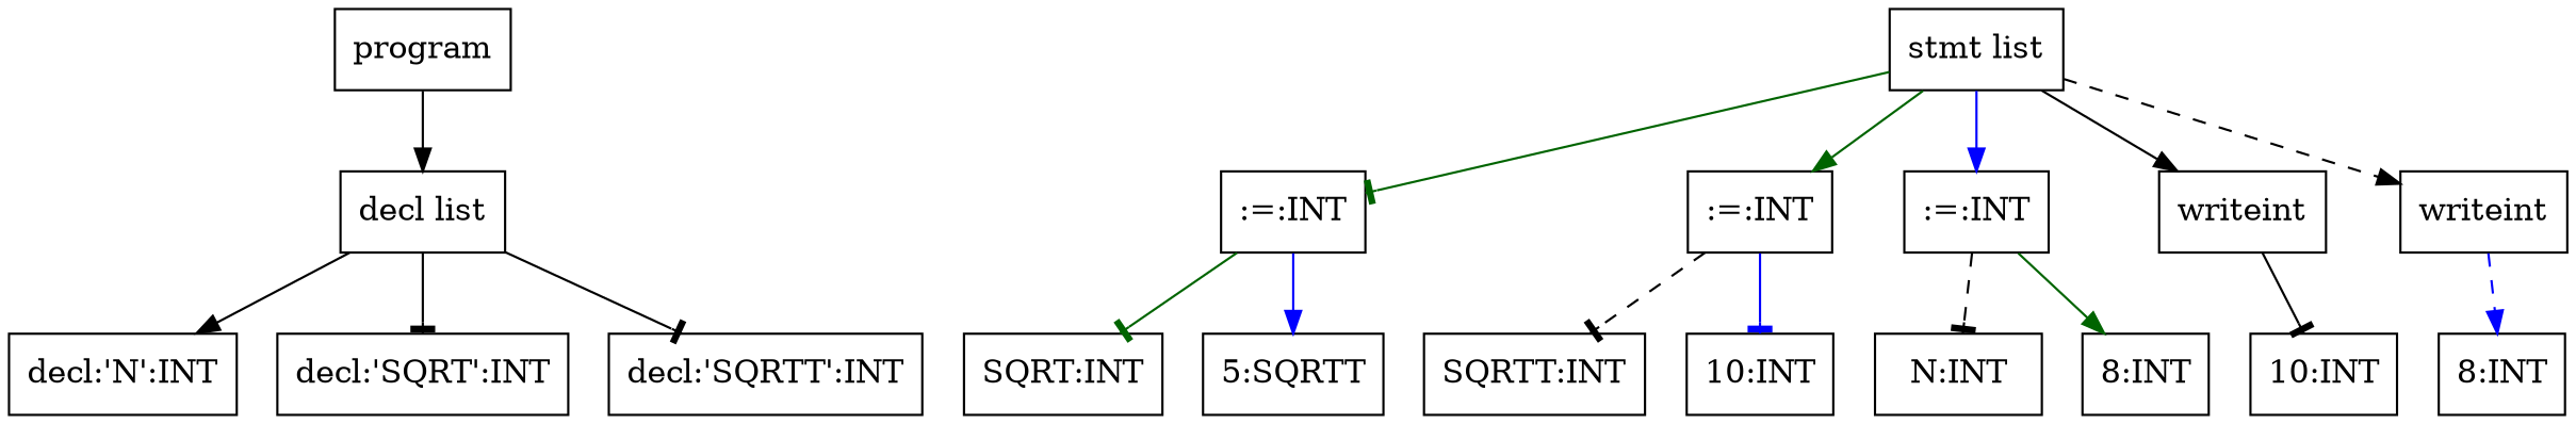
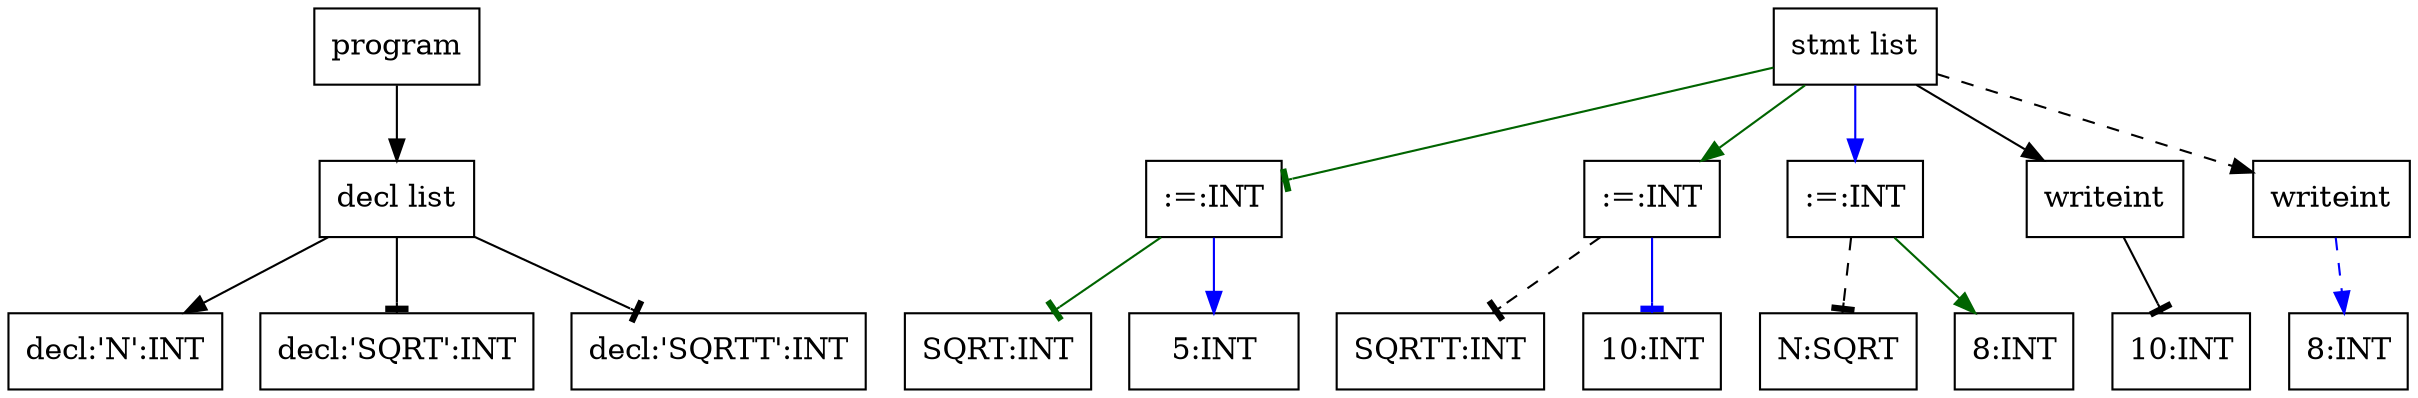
  digraph {
    ordering=out
    node [fillcolor=white shape=box style=filled]
    edge [arrowhead=normal color=black style=solid]
    n1 [label=program]
    n2 [label="decl list"]
    n3 [label="decl:'N':INT"]
    n4 [label="decl:'SQRT':INT"]
    n5 [label="decl:'SQRTT':INT"]
    n6 [label="stmt list"]
    n7 [label=":=:INT"]
    n8 [label=":=:INT"]
    n9 [label=":=:INT"]
    n10 [label=writeint]
    n11 [label=writeint]
    n12 [label="SQRT:INT"]
-   n13 [label="5:SQRTT"]
+   n13 [label="5:INT"]
    n14 [label="SQRTT:INT"]
    n15 [label="10:INT"]
-   n16 [label="N:INT"]
+   n16 [label="N:SQRT"]
    n17 [label="8:INT"]
    n18 [label="10:INT"]
    n19 [label="8:INT"]
    n1 -> n2
    n2 -> n3
    n2 -> n4 [arrowhead=tee]
    n2 -> n5 [arrowhead=tee]
    n6 -> n7 [arrowhead=tee color=darkgreen]
    n6 -> n8 [color=darkgreen]
    n6 -> n9 [color=blue]
    n6 -> n10
    n6 -> n11 [style=dashed]
    n7 -> n12 [arrowhead=tee color=darkgreen]
    n7 -> n13 [color=blue]
    n8 -> n14 [arrowhead=tee style=dashed]
    n8 -> n15 [arrowhead=tee color=blue]
    n9 -> n16 [arrowhead=tee style=dashed]
    n9 -> n17 [color=darkgreen]
    n10 -> n18 [arrowhead=tee]
    n11 -> n19 [color=blue style=dashed]
  }
